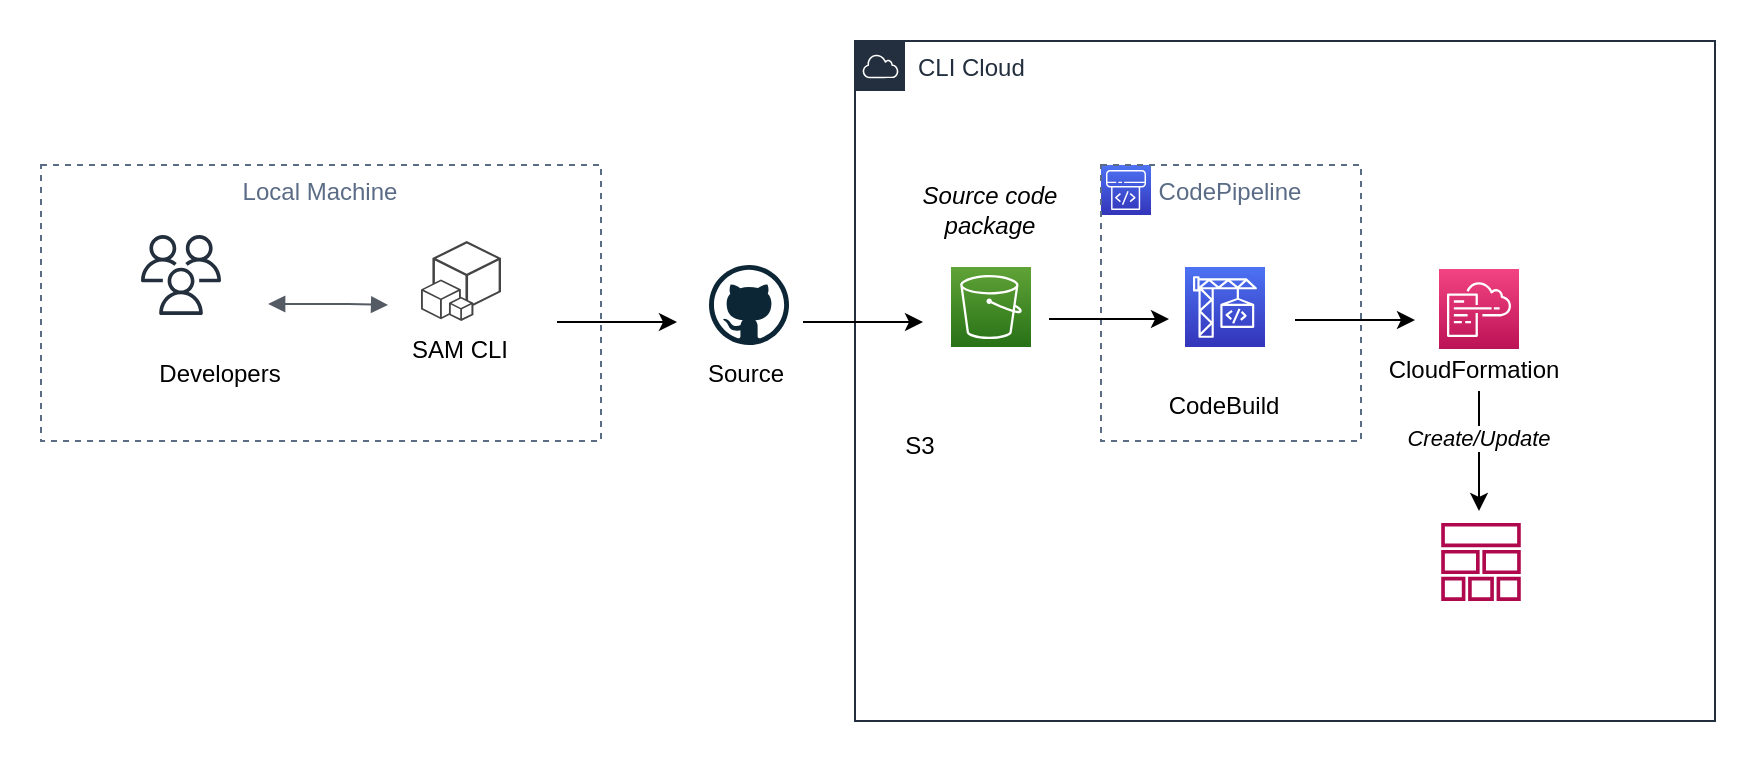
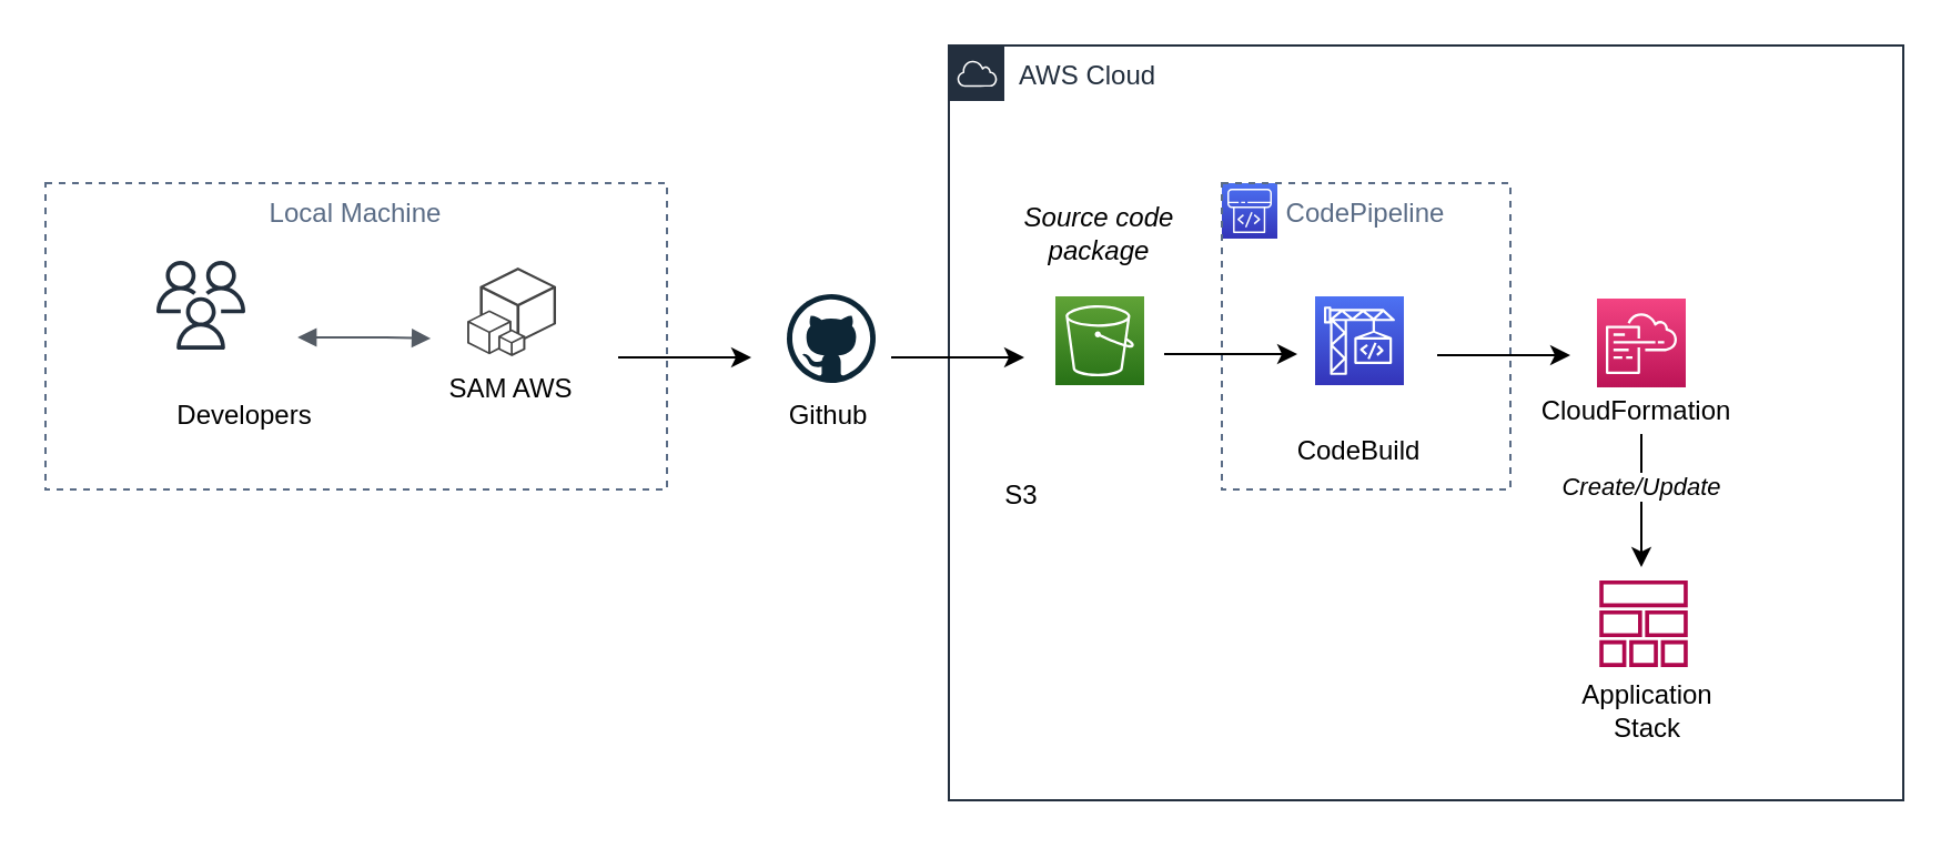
  <mxCell id="0" />
  <mxCell id="1" parent="0" />
- <mxCell id="2" value="CLI Cloud" style="points=[[0,0],[0.25,0],[0.5,0],[0.75,0],[1,0],[1,0.25],[1,0.5],[1,0.75],[1,1],[0.75,1],[0.5,1],[0.25,1],[0,1],[0,0.75],[0,0.5],[0,0.25]];outlineConnect=0;gradientColor=none;html=1;whiteSpace=wrap;fontSize=12;fontStyle=0;container=1;pointerEvents=0;collapsible=0;recursiveResize=0;shape=mxgraph.aws4.group;grIcon=mxgraph.aws4.group_aws_cloud;strokeColor=#232F3E;fillColor=none;verticalAlign=top;align=left;spacingLeft=30;fontColor=#232F3E;dashed=0;" parent="1" vertex="1"><mxGeometry x="427" y="20" width="430" height="340" as="geometry" /></mxCell>
+ <mxCell id="2" value="AWS Cloud" style="points=[[0,0],[0.25,0],[0.5,0],[0.75,0],[1,0],[1,0.25],[1,0.5],[1,0.75],[1,1],[0.75,1],[0.5,1],[0.25,1],[0,1],[0,0.75],[0,0.5],[0,0.25]];outlineConnect=0;gradientColor=none;html=1;whiteSpace=wrap;fontSize=12;fontStyle=0;container=1;pointerEvents=0;collapsible=0;recursiveResize=0;shape=mxgraph.aws4.group;grIcon=mxgraph.aws4.group_aws_cloud;strokeColor=#232F3E;fillColor=none;verticalAlign=top;align=left;spacingLeft=30;fontColor=#232F3E;dashed=0;" parent="1" vertex="1"><mxGeometry x="427" y="20" width="430" height="340" as="geometry" /></mxCell>
  <mxCell id="3" value="" style="sketch=0;points=[[0,0,0],[0.25,0,0],[0.5,0,0],[0.75,0,0],[1,0,0],[0,1,0],[0.25,1,0],[0.5,1,0],[0.75,1,0],[1,1,0],[0,0.25,0],[0,0.5,0],[0,0.75,0],[1,0.25,0],[1,0.5,0],[1,0.75,0]];outlineConnect=0;fontColor=#232F3E;gradientColor=#4D72F3;gradientDirection=north;fillColor=#3334B9;strokeColor=#ffffff;dashed=0;verticalLabelPosition=bottom;verticalAlign=top;align=center;html=1;fontSize=12;fontStyle=0;aspect=fixed;shape=mxgraph.aws4.resourceIcon;resIcon=mxgraph.aws4.codepipeline;" parent="2" vertex="1"><mxGeometry x="123" y="62" width="25" height="25" as="geometry" /></mxCell>
  <mxCell id="4" value="" style="sketch=0;points=[[0,0,0],[0.25,0,0],[0.5,0,0],[0.75,0,0],[1,0,0],[0,1,0],[0.25,1,0],[0.5,1,0],[0.75,1,0],[1,1,0],[0,0.25,0],[0,0.5,0],[0,0.75,0],[1,0.25,0],[1,0.5,0],[1,0.75,0]];outlineConnect=0;fontColor=#232F3E;gradientColor=#4D72F3;gradientDirection=north;fillColor=#3334B9;strokeColor=#ffffff;dashed=0;verticalLabelPosition=bottom;verticalAlign=top;align=center;html=1;fontSize=12;fontStyle=0;aspect=fixed;shape=mxgraph.aws4.resourceIcon;resIcon=mxgraph.aws4.codebuild;" parent="2" vertex="1"><mxGeometry x="165" y="113" width="40" height="40" as="geometry" /></mxCell>
  <mxCell id="5" value="CodeBuild" style="text;strokeColor=none;align=center;fillColor=none;html=1;verticalAlign=middle;whiteSpace=wrap;rounded=0;" parent="2" vertex="1"><mxGeometry x="155" y="168" width="60" height="30" as="geometry" /></mxCell>
  <mxCell id="6" value="" style="sketch=0;points=[[0,0,0],[0.25,0,0],[0.5,0,0],[0.75,0,0],[1,0,0],[0,1,0],[0.25,1,0],[0.5,1,0],[0.75,1,0],[1,1,0],[0,0.25,0],[0,0.5,0],[0,0.75,0],[1,0.25,0],[1,0.5,0],[1,0.75,0]];points=[[0,0,0],[0.25,0,0],[0.5,0,0],[0.75,0,0],[1,0,0],[0,1,0],[0.25,1,0],[0.5,1,0],[0.75,1,0],[1,1,0],[0,0.25,0],[0,0.5,0],[0,0.75,0],[1,0.25,0],[1,0.5,0],[1,0.75,0]];outlineConnect=0;fontColor=#232F3E;gradientColor=#F34482;gradientDirection=north;fillColor=#BC1356;strokeColor=#ffffff;dashed=0;verticalLabelPosition=bottom;verticalAlign=top;align=center;html=1;fontSize=12;fontStyle=0;aspect=fixed;shape=mxgraph.aws4.resourceIcon;resIcon=mxgraph.aws4.cloudformation;" parent="2" vertex="1"><mxGeometry x="292" y="114" width="40" height="40" as="geometry" /></mxCell>
  <mxCell id="7" value="CloudFormation" style="text;strokeColor=none;align=center;fillColor=none;html=1;verticalAlign=middle;whiteSpace=wrap;rounded=0;" parent="2" vertex="1"><mxGeometry x="280" y="150" width="60" height="30" as="geometry" /></mxCell>
  <mxCell id="8" value="" style="sketch=0;points=[[0,0,0],[0.25,0,0],[0.5,0,0],[0.75,0,0],[1,0,0],[0,1,0],[0.25,1,0],[0.5,1,0],[0.75,1,0],[1,1,0],[0,0.25,0],[0,0.5,0],[0,0.75,0],[1,0.25,0],[1,0.5,0],[1,0.75,0]];outlineConnect=0;fontColor=#232F3E;gradientColor=#60A337;gradientDirection=north;fillColor=#277116;strokeColor=#ffffff;dashed=0;verticalLabelPosition=bottom;verticalAlign=top;align=center;html=1;fontSize=12;fontStyle=0;aspect=fixed;shape=mxgraph.aws4.resourceIcon;resIcon=mxgraph.aws4.s3;" parent="2" vertex="1"><mxGeometry x="48" y="113" width="40" height="40" as="geometry" /></mxCell>
  <mxCell id="9" value="S3" style="text;strokeColor=none;align=center;fillColor=none;html=1;verticalAlign=middle;whiteSpace=wrap;rounded=0;" parent="2" vertex="1"><mxGeometry x="3" y="188" width="60" height="30" as="geometry" /></mxCell>
  <mxCell id="10" value="CodePipeline" style="fillColor=none;strokeColor=#5A6C86;dashed=1;verticalAlign=top;fontStyle=0;fontColor=#5A6C86;" parent="2" vertex="1"><mxGeometry x="123" y="62" width="130" height="138" as="geometry" /></mxCell>
  <mxCell id="11" value="" style="endArrow=classic;html=1;rounded=0;" parent="2" edge="1"><mxGeometry width="50" height="50" relative="1" as="geometry"><mxPoint x="97" y="139" as="sourcePoint" /><mxPoint x="157" y="139" as="targetPoint" /></mxGeometry></mxCell>
  <mxCell id="12" value="Source code &lt;br&gt;package" style="text;strokeColor=none;align=center;fillColor=none;html=1;verticalAlign=middle;whiteSpace=wrap;rounded=0;fontStyle=2" parent="2" vertex="1"><mxGeometry x="3" y="70" width="130" height="30" as="geometry" /></mxCell>
  <mxCell id="13" value="" style="endArrow=classic;html=1;rounded=0;" parent="2" edge="1"><mxGeometry width="50" height="50" relative="1" as="geometry"><mxPoint x="312" y="175" as="sourcePoint" /><mxPoint x="312" y="235" as="targetPoint" /></mxGeometry></mxCell>
  <mxCell id="14" value="&lt;i&gt;Create/Update&lt;/i&gt;" style="edgeLabel;html=1;align=center;verticalAlign=middle;resizable=0;points=[];" parent="13" vertex="1" connectable="0"><mxGeometry x="-0.4" y="-1" relative="1" as="geometry"><mxPoint y="5" as="offset" /></mxGeometry></mxCell>
  <mxCell id="15" value="" style="sketch=0;outlineConnect=0;fontColor=#232F3E;gradientColor=none;fillColor=#B0084D;strokeColor=none;dashed=0;verticalLabelPosition=bottom;verticalAlign=top;align=center;html=1;fontSize=12;fontStyle=0;aspect=fixed;pointerEvents=1;shape=mxgraph.aws4.stack;" parent="2" vertex="1"><mxGeometry x="293" y="241" width="40" height="38.98" as="geometry" /></mxCell>
+ <mxCell id="16" value="Application Stack" style="text;strokeColor=none;align=center;fillColor=none;html=1;verticalAlign=middle;whiteSpace=wrap;rounded=0;" parent="2" vertex="1"><mxGeometry x="270" y="284.98" width="90" height="30" as="geometry" /></mxCell>
  <mxCell id="17" value="" style="endArrow=classic;html=1;rounded=0;" parent="2" edge="1"><mxGeometry width="50" height="50" relative="1" as="geometry"><mxPoint x="220" y="139.5" as="sourcePoint" /><mxPoint x="280" y="139.5" as="targetPoint" /></mxGeometry></mxCell>
  <mxCell id="18" value="Local Machine" style="fillColor=none;strokeColor=#5A6C86;dashed=1;verticalAlign=top;fontStyle=0;fontColor=#5A6C86;" parent="1" vertex="1"><mxGeometry x="20" y="82" width="280" height="138" as="geometry" /></mxCell>
  <mxCell id="19" value="" style="sketch=0;outlineConnect=0;fontColor=#232F3E;gradientColor=none;fillColor=#232F3D;strokeColor=none;dashed=0;verticalLabelPosition=bottom;verticalAlign=top;align=center;html=1;fontSize=12;fontStyle=0;aspect=fixed;pointerEvents=1;shape=mxgraph.aws4.users;" parent="1" vertex="1"><mxGeometry x="70" y="117" width="40" height="40" as="geometry" /></mxCell>
  <mxCell id="20" value="Developers" style="text;strokeColor=none;align=center;fillColor=none;html=1;verticalAlign=middle;whiteSpace=wrap;rounded=0;" parent="1" vertex="1"><mxGeometry x="80" y="172" width="60" height="30" as="geometry" /></mxCell>
  <mxCell id="21" value="" style="dashed=0;outlineConnect=0;html=1;align=center;labelPosition=center;verticalLabelPosition=bottom;verticalAlign=top;shape=mxgraph.weblogos.github" parent="1" vertex="1"><mxGeometry x="354" y="132" width="40" height="40" as="geometry" /></mxCell>
- <mxCell id="22" value="Source" style="text;strokeColor=none;align=center;fillColor=none;html=1;verticalAlign=middle;whiteSpace=wrap;rounded=0;" parent="1" vertex="1"><mxGeometry x="343" y="172" width="60" height="30" as="geometry" /></mxCell>
+ <mxCell id="22" value="Github" style="text;strokeColor=none;align=center;fillColor=none;html=1;verticalAlign=middle;whiteSpace=wrap;rounded=0;" parent="1" vertex="1"><mxGeometry x="343" y="172" width="60" height="30" as="geometry" /></mxCell>
  <mxCell id="23" value="" style="endArrow=classic;html=1;rounded=0;" parent="1" edge="1"><mxGeometry width="50" height="50" relative="1" as="geometry"><mxPoint x="401" y="160.5" as="sourcePoint" /><mxPoint x="461" y="160.5" as="targetPoint" /></mxGeometry></mxCell>
  <mxCell id="24" value="" style="endArrow=classic;html=1;rounded=0;" parent="1" edge="1"><mxGeometry width="50" height="50" relative="1" as="geometry"><mxPoint x="278" y="160.5" as="sourcePoint" /><mxPoint x="338" y="160.5" as="targetPoint" /></mxGeometry></mxCell>
  <mxCell id="25" value="" style="outlineConnect=0;dashed=0;verticalLabelPosition=bottom;verticalAlign=top;align=center;html=1;shape=mxgraph.aws3.cli;fillColor=#444444;gradientColor=none;" parent="1" vertex="1"><mxGeometry x="210" y="120" width="40" height="40" as="geometry" /></mxCell>
- <mxCell id="26" value="SAM CLI" style="text;strokeColor=none;align=center;fillColor=none;html=1;verticalAlign=middle;whiteSpace=wrap;rounded=0;" parent="1" vertex="1"><mxGeometry x="200" y="160" width="60" height="30" as="geometry" /></mxCell>
+ <mxCell id="26" value="SAM AWS" style="text;strokeColor=none;align=center;fillColor=none;html=1;verticalAlign=middle;whiteSpace=wrap;rounded=0;" parent="1" vertex="1"><mxGeometry x="200" y="160" width="60" height="30" as="geometry" /></mxCell>
  <mxCell id="27" value="" style="edgeStyle=orthogonalEdgeStyle;html=1;endArrow=block;elbow=vertical;startArrow=block;startFill=1;endFill=1;strokeColor=#545B64;rounded=0;" parent="1" edge="1"><mxGeometry width="100" relative="1" as="geometry"><mxPoint x="133.57" y="151.5" as="sourcePoint" /><mxPoint x="193.57" y="152" as="targetPoint" /><Array as="points"><mxPoint x="173.57" y="152" /><mxPoint x="173.57" y="152" /></Array></mxGeometry></mxCell>
  <mxCell id="28" style="edgeStyle=orthogonalEdgeStyle;rounded=0;orthogonalLoop=1;jettySize=auto;html=1;exitX=0.5;exitY=1;exitDx=0;exitDy=0;" parent="1" source="2" target="2" edge="1"><mxGeometry relative="1" as="geometry" /></mxCell>
